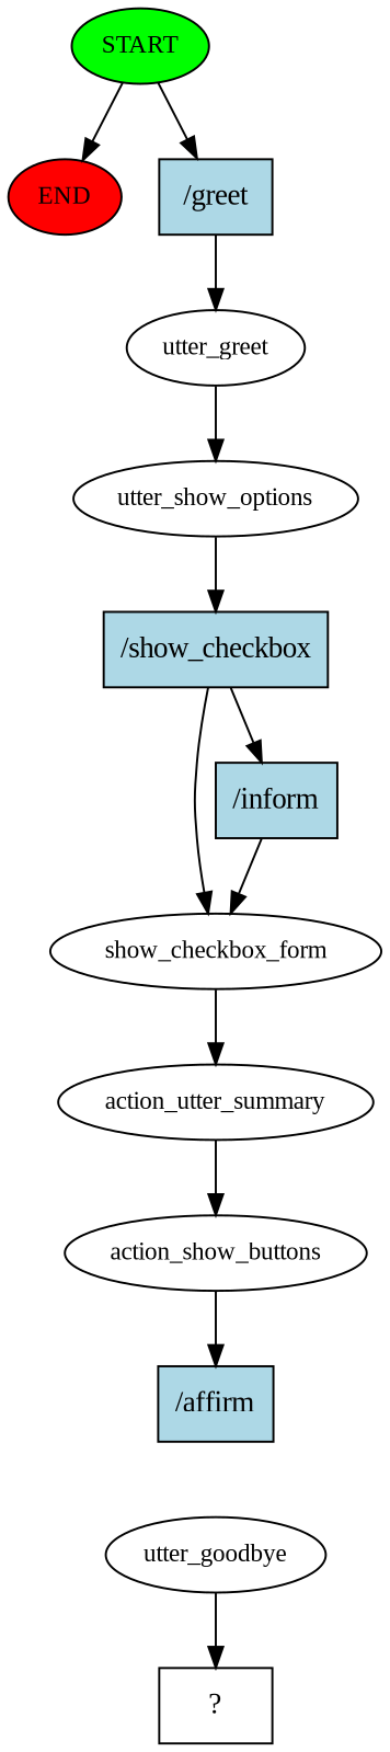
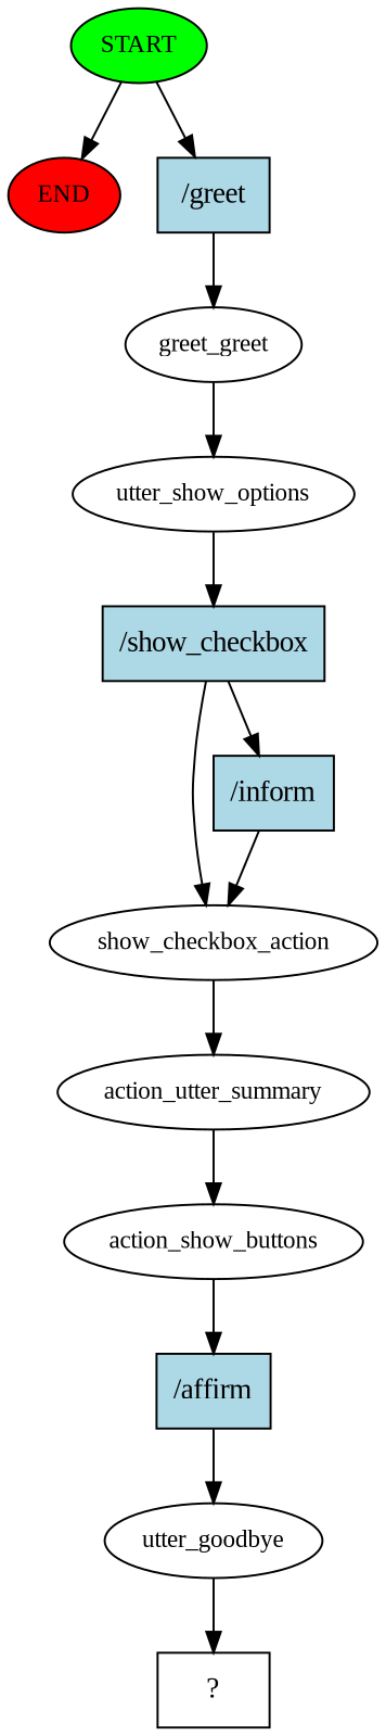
  digraph {
    fontname="Liberation Serif"
    node [fontname="Liberation Serif" fontsize=12]
    edge [fontname="Liberation Serif"]
    n1 [fillcolor=green label=START style=filled]
    n2 [fillcolor=red label=END style=filled]
    n3 [fillcolor=lightblue label="/greet" shape=rect style=filled fontsize=""]
-   n4 [label=utter_greet]
+   n4 [label=greet_greet]
    n5 [label=utter_show_options]
    n6 [fillcolor=lightblue label="/show_checkbox" shape=rect style=filled fontsize=""]
-   n7 [label=show_checkbox_form]
+   n7 [label=show_checkbox_action]
    n8 [fillcolor=lightblue label="/inform" shape=rect style=filled fontsize=""]
    n9 [label=action_utter_summary]
    n10 [label=action_show_buttons]
    n11 [fillcolor=lightblue label="/affirm" shape=rect style=filled fontsize=""]
    n12 [label=utter_goodbye]
    n13 [label="  ?  " shape=rect fontsize=""]
    n1 -> n2
    n1 -> n3
    n3 -> n4
    n4 -> n5
    n5 -> n6
    n6 -> n7
    n6 -> n8
    n7 -> n9
    n8 -> n7
    n9 -> n10
    n10 -> n11
+   n11 -> n12
    n12 -> n13
  }
